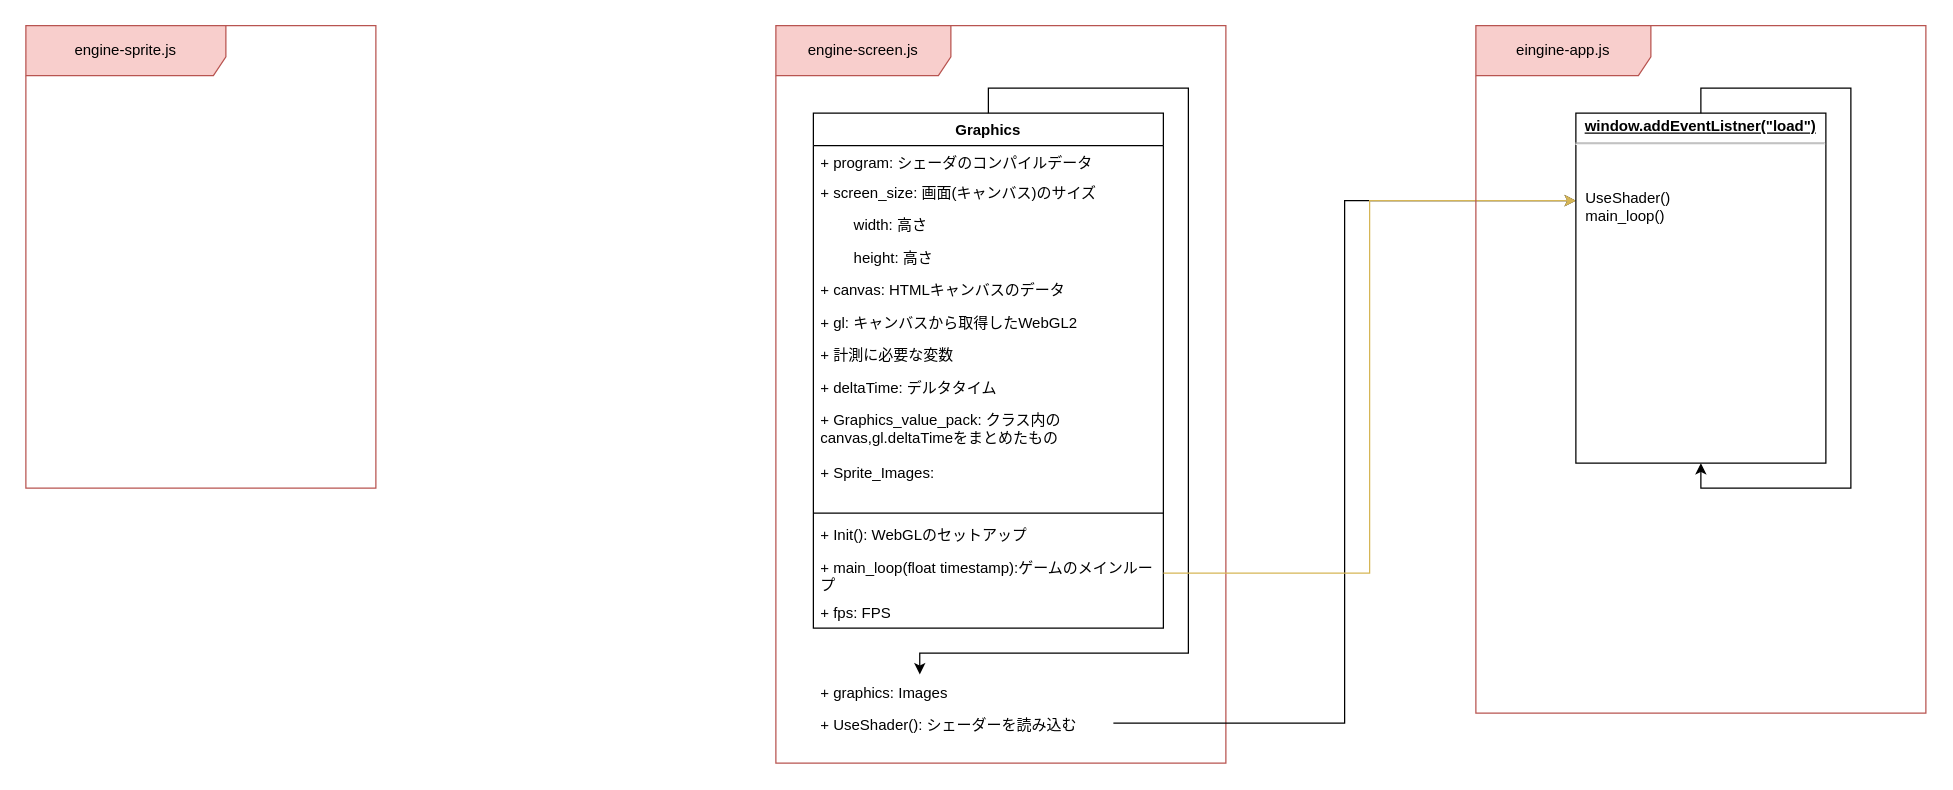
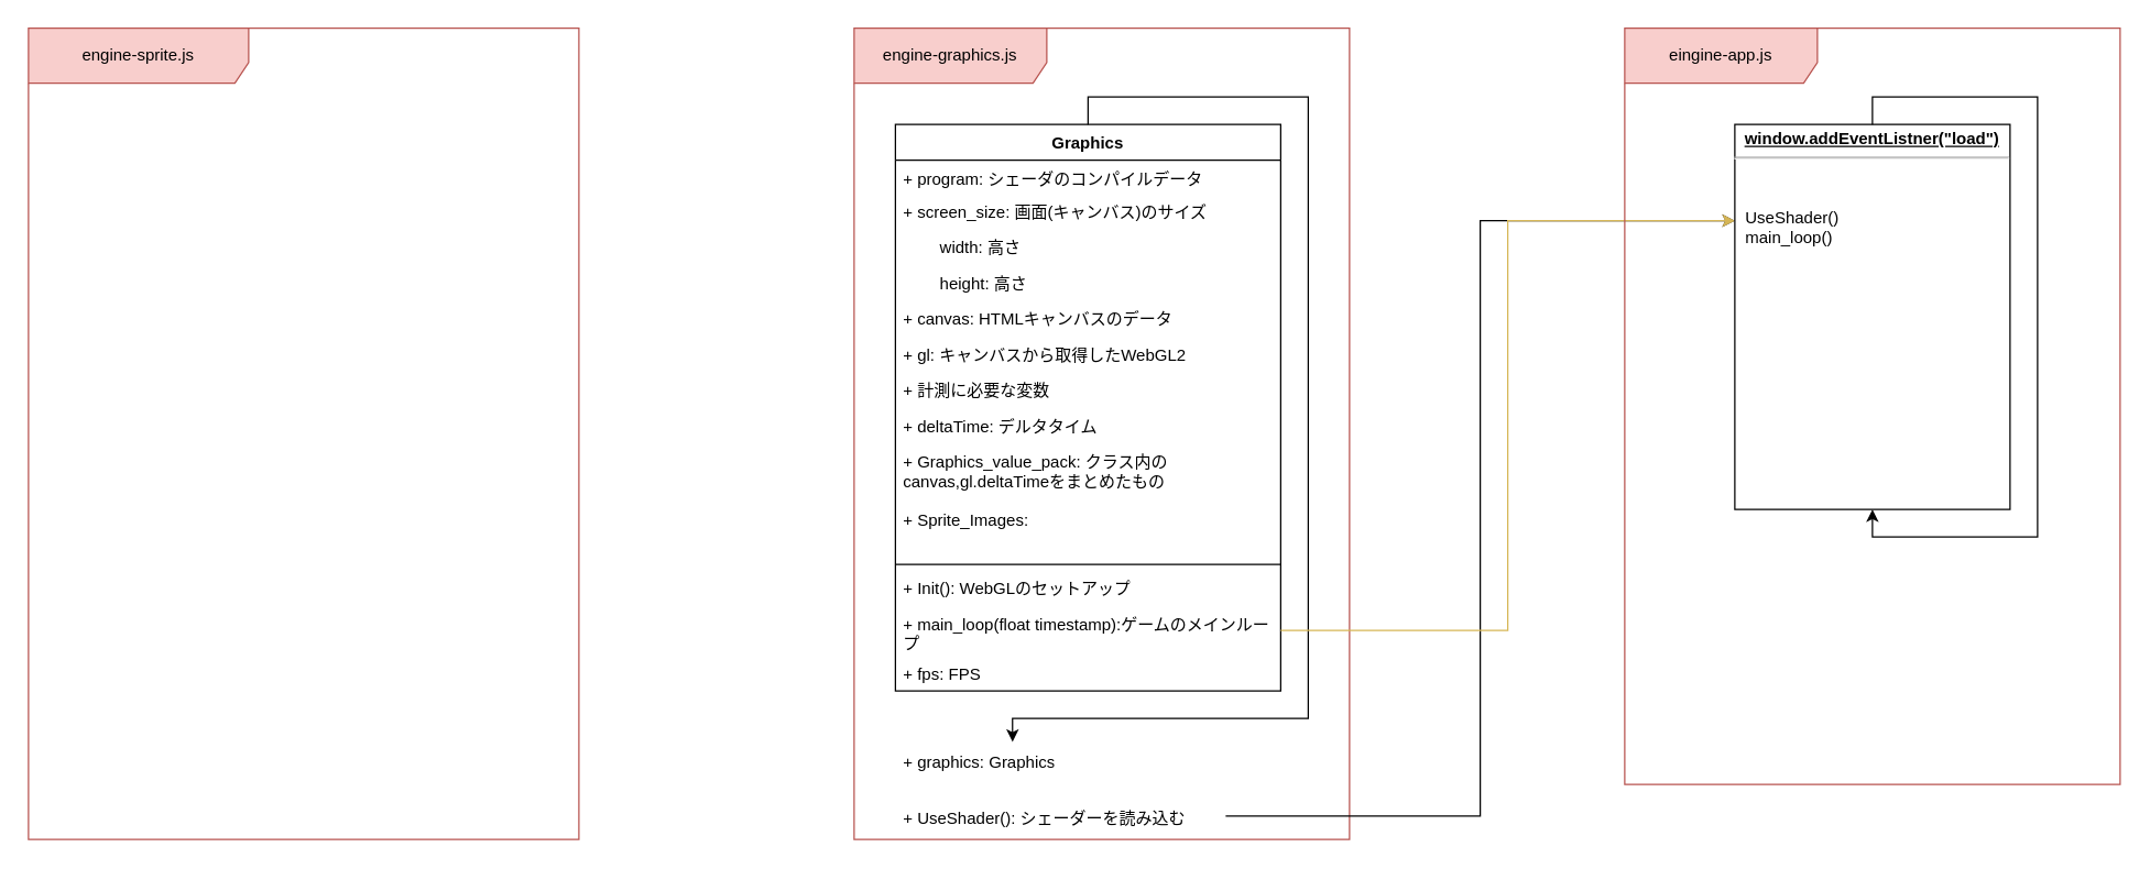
  <mxCell id="0" />
  <mxCell id="1" parent="0" />
  <mxCell id="2" value="Graphics" style="swimlane;fontStyle=1;align=center;verticalAlign=top;childLayout=stackLayout;horizontal=1;startSize=26;horizontalStack=0;resizeParent=1;resizeParentMax=0;resizeLast=0;collapsible=1;marginBottom=0;whiteSpace=wrap;html=1;spacing=2;" vertex="1" parent="1"><mxGeometry x="650" y="90" width="280" height="412" as="geometry" /></mxCell>
  <mxCell id="3" value="+ program: シェーダのコンパイルデータ" style="text;strokeColor=none;fillColor=none;align=left;verticalAlign=top;spacingLeft=4;spacingRight=4;overflow=hidden;rotatable=0;points=[[0,0.5],[1,0.5]];portConstraint=eastwest;whiteSpace=wrap;html=1;spacing=2;" vertex="1" parent="2"><mxGeometry y="26" width="280" height="24" as="geometry" /></mxCell>
  <mxCell id="4" value="+ screen_size: 画面(キャンバス)のサイズ" style="text;strokeColor=none;fillColor=none;align=left;verticalAlign=top;spacingLeft=4;spacingRight=4;overflow=hidden;rotatable=0;points=[[0,0.5],[1,0.5]];portConstraint=eastwest;whiteSpace=wrap;html=1;container=0;spacing=2;" vertex="1" parent="2"><mxGeometry y="50" width="280" height="26" as="geometry" /></mxCell>
  <mxCell id="5" value="&lt;span style=&quot;white-space: pre;&quot;&gt;&#09;&lt;/span&gt;width: 高さ" style="text;strokeColor=none;fillColor=none;align=left;verticalAlign=top;spacingLeft=4;spacingRight=4;overflow=hidden;rotatable=0;points=[[0,0.5],[1,0.5]];portConstraint=eastwest;whiteSpace=wrap;html=1;container=0;spacing=2;" vertex="1" parent="2"><mxGeometry y="76" width="280" height="26" as="geometry" /></mxCell>
  <mxCell id="6" value="&lt;span style=&quot;white-space: pre;&quot;&gt;&#09;&lt;/span&gt;height: 高さ" style="text;strokeColor=none;fillColor=none;align=left;verticalAlign=top;spacingLeft=4;spacingRight=4;overflow=hidden;rotatable=0;points=[[0,0.5],[1,0.5]];portConstraint=eastwest;whiteSpace=wrap;html=1;container=0;spacing=2;" vertex="1" parent="2"><mxGeometry y="102" width="280" height="26" as="geometry" /></mxCell>
  <mxCell id="7" value="+ canvas: HTMLキャンバスのデータ" style="text;strokeColor=none;fillColor=none;align=left;verticalAlign=top;spacingLeft=4;spacingRight=4;overflow=hidden;rotatable=0;points=[[0,0.5],[1,0.5]];portConstraint=eastwest;whiteSpace=wrap;html=1;container=0;spacing=2;" vertex="1" parent="2"><mxGeometry y="128" width="280" height="26" as="geometry" /></mxCell>
  <mxCell id="8" value="+ gl: キャンバスから取得したWebGL2" style="text;strokeColor=none;fillColor=none;align=left;verticalAlign=top;spacingLeft=4;spacingRight=4;overflow=hidden;rotatable=0;points=[[0,0.5],[1,0.5]];portConstraint=eastwest;whiteSpace=wrap;html=1;container=0;spacing=2;" vertex="1" parent="2"><mxGeometry y="154" width="280" height="26" as="geometry" /></mxCell>
  <mxCell id="9" value="+ 計測に必要な変数" style="text;strokeColor=none;fillColor=none;align=left;verticalAlign=top;spacingLeft=4;spacingRight=4;overflow=hidden;rotatable=0;points=[[0,0.5],[1,0.5]];portConstraint=eastwest;whiteSpace=wrap;html=1;container=0;spacing=2;" vertex="1" parent="2"><mxGeometry y="180" width="280" height="26" as="geometry" /></mxCell>
  <mxCell id="10" value="+ deltaTime: デルタタイム" style="text;strokeColor=none;fillColor=none;align=left;verticalAlign=top;spacingLeft=4;spacingRight=4;overflow=hidden;rotatable=0;points=[[0,0.5],[1,0.5]];portConstraint=eastwest;whiteSpace=wrap;html=1;container=0;spacing=2;" vertex="1" parent="2"><mxGeometry y="206" width="280" height="26" as="geometry" /></mxCell>
  <mxCell id="11" value="+ Graphics_value_pack: クラス内のcanvas,gl.deltaTimeをまとめたもの" style="text;strokeColor=none;fillColor=none;align=left;verticalAlign=top;spacingLeft=4;spacingRight=4;overflow=hidden;rotatable=0;points=[[0,0.5],[1,0.5]];portConstraint=eastwest;whiteSpace=wrap;html=1;container=0;spacing=2;" vertex="1" parent="2"><mxGeometry y="232" width="280" height="42" as="geometry" /></mxCell>
  <mxCell id="12" value="+ Sprite_Images:&amp;nbsp;" style="text;strokeColor=none;fillColor=none;align=left;verticalAlign=top;spacingLeft=4;spacingRight=4;overflow=hidden;rotatable=0;points=[[0,0.5],[1,0.5]];portConstraint=eastwest;whiteSpace=wrap;html=1;container=0;spacing=2;" vertex="1" parent="2"><mxGeometry y="274" width="280" height="42" as="geometry" /></mxCell>
  <mxCell id="13" value="" style="line;strokeWidth=1;fillColor=none;align=left;verticalAlign=middle;spacingTop=-1;spacingLeft=3;spacingRight=3;rotatable=0;labelPosition=right;points=[];portConstraint=eastwest;strokeColor=inherit;spacing=2;" vertex="1" parent="2"><mxGeometry y="316" width="280" height="8" as="geometry" /></mxCell>
  <mxCell id="14" value="+ Init(): WebGLのセットアップ" style="text;strokeColor=none;fillColor=none;align=left;verticalAlign=top;spacingLeft=4;spacingRight=4;overflow=hidden;rotatable=0;points=[[0,0.5],[1,0.5]];portConstraint=eastwest;whiteSpace=wrap;html=1;spacing=2;" vertex="1" parent="2"><mxGeometry y="324" width="280" height="26" as="geometry" /></mxCell>
  <mxCell id="15" value="+ main_loop(float timestamp):ゲームのメインループ&amp;nbsp;" style="text;strokeColor=none;fillColor=none;align=left;verticalAlign=top;spacingLeft=4;spacingRight=4;overflow=hidden;rotatable=0;points=[[0,0.5],[1,0.5]];portConstraint=eastwest;whiteSpace=wrap;html=1;spacing=2;" vertex="1" parent="2"><mxGeometry y="350" width="280" height="36" as="geometry" /></mxCell>
  <mxCell id="16" value="+ fps: FPS" style="text;strokeColor=none;fillColor=none;align=left;verticalAlign=top;spacingLeft=4;spacingRight=4;overflow=hidden;rotatable=0;points=[[0,0.5],[1,0.5]];portConstraint=eastwest;whiteSpace=wrap;html=1;container=0;spacing=2;" vertex="1" parent="2"><mxGeometry y="386" width="280" height="26" as="geometry" /></mxCell>
  <mxCell id="17" style="text;strokeColor=none;fillColor=none;align=left;verticalAlign=top;spacingLeft=4;spacingRight=4;overflow=hidden;rotatable=0;points=[[0,0.5],[1,0.5]];portConstraint=eastwest;whiteSpace=wrap;html=1;container=0;spacing=2;" vertex="1" parent="1"><mxGeometry x="650" y="336" width="320" height="26" as="geometry" /></mxCell>
- <mxCell id="18" value="engine-screen.js" style="shape=umlFrame;whiteSpace=wrap;html=1;pointerEvents=0;width=140;height=40;fillColor=#f8cecc;strokeColor=#b85450;" vertex="1" parent="1"><mxGeometry x="620" width="360" height="590" as="geometry" y="20" /></mxCell>
- <mxCell id="19" value="+ graphics: Images" style="text;strokeColor=none;fillColor=none;align=left;verticalAlign=top;spacingLeft=4;spacingRight=4;overflow=hidden;rotatable=0;points=[[0,0.5],[1,0.5]];portConstraint=eastwest;whiteSpace=wrap;html=1;" vertex="1" parent="1"><mxGeometry x="650" y="540" width="280" height="26" as="geometry" /></mxCell>
+ <mxCell id="18" value="engine-graphics.js" style="shape=umlFrame;whiteSpace=wrap;html=1;pointerEvents=0;width=140;height=40;fillColor=#f8cecc;strokeColor=#b85450;" vertex="1" parent="1"><mxGeometry x="620" width="360" height="590" as="geometry" y="20" /></mxCell>
+ <mxCell id="19" value="+ graphics: Graphics" style="text;strokeColor=none;fillColor=none;align=left;verticalAlign=top;spacingLeft=4;spacingRight=4;overflow=hidden;rotatable=0;points=[[0,0.5],[1,0.5]];portConstraint=eastwest;whiteSpace=wrap;html=1;" vertex="1" parent="1"><mxGeometry x="650" y="540" width="280" height="26" as="geometry" /></mxCell>
  <mxCell id="20" style="edgeStyle=orthogonalEdgeStyle;rounded=0;orthogonalLoop=1;jettySize=auto;html=1;exitX=0.5;exitY=0;exitDx=0;exitDy=0;entryX=0.304;entryY=-0.038;entryDx=0;entryDy=0;entryPerimeter=0;" edge="1" parent="1" source="2" target="19"><mxGeometry relative="1" as="geometry" /></mxCell>
  <mxCell id="21" style="edgeStyle=orthogonalEdgeStyle;rounded=0;orthogonalLoop=1;jettySize=auto;html=1;exitX=1;exitY=0.5;exitDx=0;exitDy=0;entryX=0;entryY=0.25;entryDx=0;entryDy=0;" edge="1" parent="1" source="22" target="26"><mxGeometry relative="1" as="geometry" /></mxCell>
- <mxCell id="22" value="+ UseShader(): シェーダーを読み込む" style="text;strokeColor=none;fillColor=none;align=left;verticalAlign=top;spacingLeft=4;spacingRight=4;overflow=hidden;rotatable=0;points=[[0,0.5],[1,0.5]];portConstraint=eastwest;whiteSpace=wrap;html=1;" vertex="1" parent="1"><mxGeometry x="650" y="566" width="240" height="24" as="geometry" /></mxCell>
+ <mxCell id="22" value="+ UseShader(): シェーダーを読み込む" style="text;strokeColor=none;fillColor=none;align=left;verticalAlign=top;spacingLeft=4;spacingRight=4;overflow=hidden;rotatable=0;points=[[0,0.5],[1,0.5]];portConstraint=eastwest;whiteSpace=wrap;html=1;" vertex="1" parent="1"><mxGeometry x="650" y="581" width="240" height="24" as="geometry" /></mxCell>
  <mxCell id="23" style="edgeStyle=orthogonalEdgeStyle;rounded=0;orthogonalLoop=1;jettySize=auto;html=1;exitX=1;exitY=0.5;exitDx=0;exitDy=0;entryX=0;entryY=0.25;entryDx=0;entryDy=0;fillColor=#fff2cc;strokeColor=#d6b656;" edge="1" parent="1" source="15" target="26"><mxGeometry relative="1" as="geometry" /></mxCell>
  <mxCell id="24" value="" style="group" vertex="1" connectable="0" parent="1"><mxGeometry x="1180" width="360" height="550" as="geometry" y="20" /></mxCell>
  <mxCell id="25" value="eingine-app.js" style="shape=umlFrame;whiteSpace=wrap;html=1;pointerEvents=0;width=140;height=40;fillColor=#f8cecc;strokeColor=#b85450;" vertex="1" parent="24"><mxGeometry width="360" height="550" as="geometry" /></mxCell>
  <mxCell id="26" value="&lt;p style=&quot;margin:0px;margin-top:4px;text-align:center;text-decoration:underline;&quot;&gt;&lt;b&gt;window.addEventListner(&quot;load&quot;)&lt;/b&gt;&lt;/p&gt;&lt;hr&gt;&lt;p style=&quot;margin:0px;margin-left:8px;&quot;&gt;&lt;br&gt;&lt;/p&gt;&lt;p style=&quot;margin:0px;margin-left:8px;&quot;&gt;&lt;br&gt;&lt;/p&gt;&lt;p style=&quot;margin:0px;margin-left:8px;&quot;&gt;UseShader()&lt;/p&gt;&lt;p style=&quot;margin:0px;margin-left:8px;&quot;&gt;main_loop()&lt;/p&gt;" style="verticalAlign=top;align=left;overflow=fill;fontSize=12;fontFamily=Helvetica;html=1;whiteSpace=wrap;" vertex="1" parent="24"><mxGeometry x="80" y="70" width="200" height="280" as="geometry" /></mxCell>
  <mxCell id="27" style="edgeStyle=orthogonalEdgeStyle;rounded=0;orthogonalLoop=1;jettySize=auto;html=1;exitX=0.5;exitY=0;exitDx=0;exitDy=0;" edge="1" parent="24" source="26" target="26"><mxGeometry relative="1" as="geometry" /></mxCell>
- <mxCell id="28" value="engine-sprite.js" style="shape=umlFrame;whiteSpace=wrap;html=1;pointerEvents=0;width=160;height=40;fillColor=#f8cecc;strokeColor=#b85450;" vertex="1" parent="1"><mxGeometry x="20" y="20" width="280" height="370" as="geometry" /></mxCell>
+ <mxCell id="28" value="engine-sprite.js" style="shape=umlFrame;whiteSpace=wrap;html=1;pointerEvents=0;width=160;height=40;fillColor=#f8cecc;strokeColor=#b85450;" vertex="1" parent="1"><mxGeometry x="20" width="400" height="590" as="geometry" y="20" /></mxCell>
